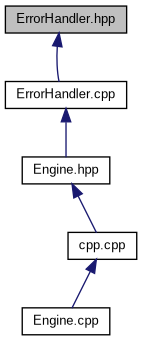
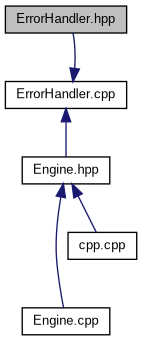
  digraph {
    fontname="Liberation Sans"
    node [color=black fillcolor=white fontname="Liberation Sans" fontsize=10 shape=record style=filled]
    edge [color=midnightblue dir=back fontname="Liberation Sans" fontsize=10 labelfontname=Helvetica labelfontsize=10 style=solid]
    n1 [fillcolor=grey75 fontcolor=black height=0.2 label="ErrorHandler.hpp" width=0.4]
    n2 [height=0.2 label="ErrorHandler.cpp" width=0.4]
    n3 [height=0.2 label="Engine.hpp" width=0.4]
    n4 [height=0.2 label="Engine.cpp" width=0.4]
    n5 [height=0.2 label="cpp.cpp" width=0.4]
-   n1 -> n2
+   n2 -> n1
    n2 -> n3
-   n5 -> n4
+   n3 -> n4
    n3 -> n5
  }
